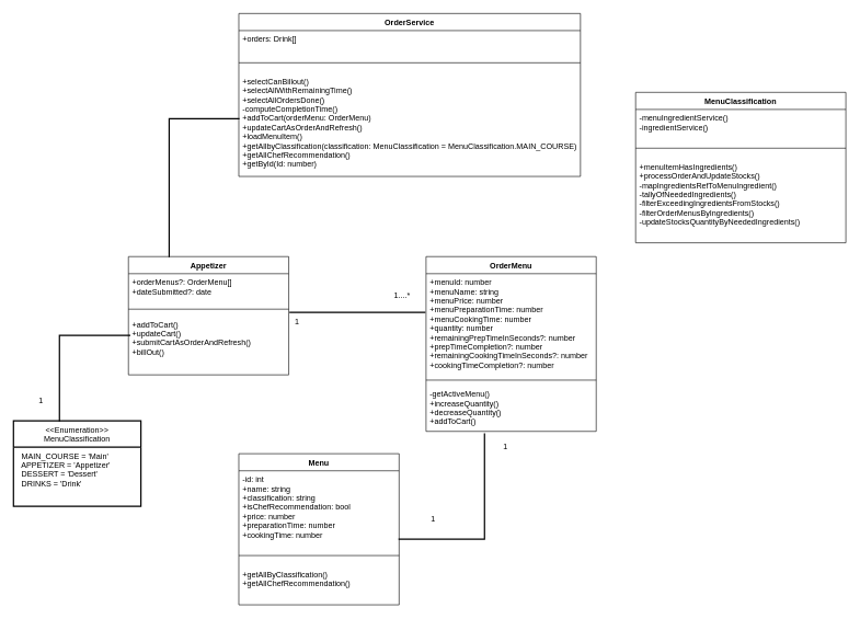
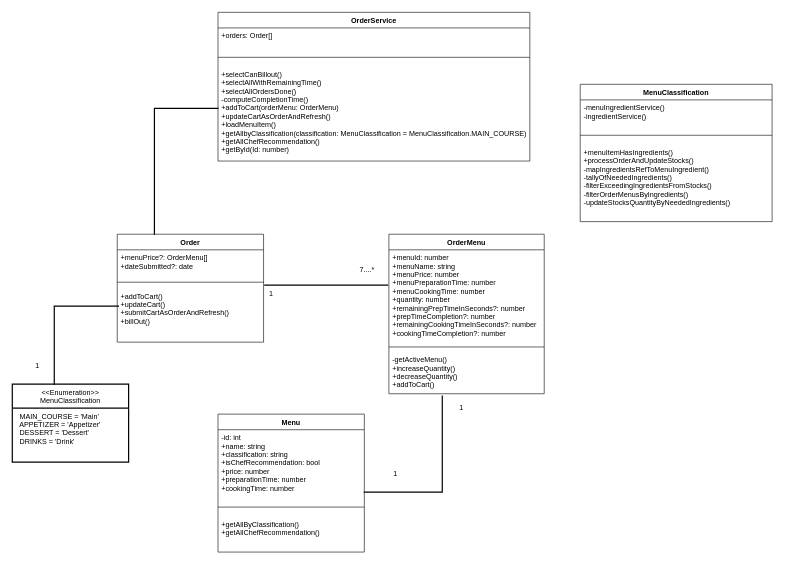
  <mxCell id="0" />
  <mxCell id="1" parent="0" />
- <mxCell id="2" value="Appetizer&#10;" style="swimlane;fontStyle=1;align=center;verticalAlign=top;childLayout=stackLayout;horizontal=1;startSize=26;horizontalStack=0;resizeParent=1;resizeParentMax=0;resizeLast=0;collapsible=1;marginBottom=0;" parent="1" vertex="1"><mxGeometry x="195" y="390" width="244" height="180" as="geometry" /></mxCell>
- <mxCell id="3" value="+orderMenus?: OrderMenu[]&#10;+dateSubmitted?: date" style="text;strokeColor=none;fillColor=none;align=left;verticalAlign=top;spacingLeft=4;spacingRight=4;overflow=hidden;rotatable=0;points=[[0,0.5],[1,0.5]];portConstraint=eastwest;" parent="2" vertex="1"><mxGeometry y="26" width="244" height="44" as="geometry" /></mxCell>
+ <mxCell id="2" value="Order&#10;" style="swimlane;fontStyle=1;align=center;verticalAlign=top;childLayout=stackLayout;horizontal=1;startSize=26;horizontalStack=0;resizeParent=1;resizeParentMax=0;resizeLast=0;collapsible=1;marginBottom=0;" parent="1" vertex="1"><mxGeometry x="195" y="390" width="244" height="180" as="geometry" /></mxCell>
+ <mxCell id="3" value="+menuPrice?: OrderMenu[]&#10;+dateSubmitted?: date" style="text;strokeColor=none;fillColor=none;align=left;verticalAlign=top;spacingLeft=4;spacingRight=4;overflow=hidden;rotatable=0;points=[[0,0.5],[1,0.5]];portConstraint=eastwest;" parent="2" vertex="1"><mxGeometry y="26" width="244" height="44" as="geometry" /></mxCell>
  <mxCell id="4" value="" style="line;strokeWidth=1;fillColor=none;align=left;verticalAlign=middle;spacingTop=-1;spacingLeft=3;spacingRight=3;rotatable=0;labelPosition=right;points=[];portConstraint=eastwest;" parent="2" vertex="1"><mxGeometry y="70" width="244" height="20" as="geometry" /></mxCell>
  <mxCell id="5" value="+addToCart()&#10;+updateCart()&#10;+submitCartAsOrderAndRefresh()&#10;+billOut()" style="text;strokeColor=none;fillColor=none;align=left;verticalAlign=top;spacingLeft=4;spacingRight=4;overflow=hidden;rotatable=0;points=[[0,0.5],[1,0.5]];portConstraint=eastwest;" parent="2" vertex="1"><mxGeometry y="90" width="244" height="90" as="geometry" /></mxCell>
  <mxCell id="6" value="OrderMenu" style="swimlane;fontStyle=1;align=center;verticalAlign=top;childLayout=stackLayout;horizontal=1;startSize=26;horizontalStack=0;resizeParent=1;resizeParentMax=0;resizeLast=0;collapsible=1;marginBottom=0;" parent="1" vertex="1"><mxGeometry x="648" y="390" width="259" height="266" as="geometry" /></mxCell>
  <mxCell id="7" value="+menuId: number&#10;+menuName: string&#10;+menuPrice: number&#10;+menuPreparationTime: number&#10;+menuCookingTime: number&#10;+quantity: number&#10;+remainingPrepTimeInSeconds?: number&#10;+prepTimeCompletion?: number&#10;+remainingCookingTimeInSeconds?: number&#10;+cookingTimeCompletion?: number" style="text;strokeColor=none;fillColor=none;align=left;verticalAlign=top;spacingLeft=4;spacingRight=4;overflow=hidden;rotatable=0;points=[[0,0.5],[1,0.5]];portConstraint=eastwest;" parent="6" vertex="1"><mxGeometry y="26" width="259" height="154" as="geometry" /></mxCell>
  <mxCell id="8" value="" style="line;strokeWidth=1;fillColor=none;align=left;verticalAlign=middle;spacingTop=-1;spacingLeft=3;spacingRight=3;rotatable=0;labelPosition=right;points=[];portConstraint=eastwest;" parent="6" vertex="1"><mxGeometry y="180" width="259" height="16" as="geometry" /></mxCell>
  <mxCell id="9" value="-getActiveMenu()&#10;+increaseQuantity()&#10;+decreaseQuantity()&#10;+addToCart()" style="text;strokeColor=none;fillColor=none;align=left;verticalAlign=top;spacingLeft=4;spacingRight=4;overflow=hidden;rotatable=0;points=[[0,0.5],[1,0.5]];portConstraint=eastwest;" parent="6" vertex="1"><mxGeometry y="196" width="259" height="70" as="geometry" /></mxCell>
  <mxCell id="10" value="Menu" style="swimlane;fontStyle=1;align=center;verticalAlign=top;childLayout=stackLayout;horizontal=1;startSize=26;horizontalStack=0;resizeParent=1;resizeParentMax=0;resizeLast=0;collapsible=1;marginBottom=0;" parent="1" vertex="1"><mxGeometry x="363" y="690" width="244" height="230" as="geometry" /></mxCell>
  <mxCell id="11" value="-id: int&#10;+name: string&#10;+classification: string&#10;+isChefRecommendation: bool&#10;+price: number&#10;+preparationTime: number&#10;+cookingTime: number" style="text;strokeColor=none;fillColor=none;align=left;verticalAlign=top;spacingLeft=4;spacingRight=4;overflow=hidden;rotatable=0;points=[[0,0.5],[1,0.5]];portConstraint=eastwest;" parent="10" vertex="1"><mxGeometry y="26" width="244" height="114" as="geometry" /></mxCell>
  <mxCell id="12" value="" style="line;strokeWidth=1;fillColor=none;align=left;verticalAlign=middle;spacingTop=-1;spacingLeft=3;spacingRight=3;rotatable=0;labelPosition=right;points=[];portConstraint=eastwest;" parent="10" vertex="1"><mxGeometry y="140" width="244" height="30" as="geometry" /></mxCell>
  <mxCell id="13" value="+getAllByClassification()&#10;+getAllChefRecommendation()&#10;" style="text;strokeColor=none;fillColor=none;align=left;verticalAlign=top;spacingLeft=4;spacingRight=4;overflow=hidden;rotatable=0;points=[[0,0.5],[1,0.5]];portConstraint=eastwest;" parent="10" vertex="1"><mxGeometry y="170" width="244" height="60" as="geometry" /></mxCell>
  <mxCell id="14" value="" style="line;strokeWidth=2;html=1;" parent="1" vertex="1"><mxGeometry x="440" y="470" width="207" height="10" as="geometry" /></mxCell>
  <mxCell id="15" value="" style="shape=partialRectangle;whiteSpace=wrap;html=1;bottom=0;right=0;fillColor=none;direction=west;strokeWidth=2;" parent="1" vertex="1"><mxGeometry y="660" width="130" height="160" as="geometry" x="607" /></mxCell>
  <mxCell id="16" value="1" style="text;html=1;strokeColor=none;fillColor=none;align=center;verticalAlign=middle;whiteSpace=wrap;rounded=0;" parent="1" vertex="1"><mxGeometry x="440" y="480" width="24" height="20" as="geometry" /></mxCell>
- <mxCell id="17" value="1....*" style="text;html=1;strokeColor=none;fillColor=none;align=center;verticalAlign=middle;whiteSpace=wrap;rounded=0;" parent="1" vertex="1"><mxGeometry x="600" y="440" width="24" height="20" as="geometry" /></mxCell>
+ <mxCell id="17" value="7....*" style="text;html=1;strokeColor=none;fillColor=none;align=center;verticalAlign=middle;whiteSpace=wrap;rounded=0;" parent="1" vertex="1"><mxGeometry x="600" y="440" width="24" height="20" as="geometry" /></mxCell>
  <mxCell id="18" value="1" style="text;html=1;strokeColor=none;fillColor=none;align=center;verticalAlign=middle;whiteSpace=wrap;rounded=0;" parent="1" vertex="1"><mxGeometry x="757" y="670" width="24" height="20" as="geometry" /></mxCell>
  <mxCell id="19" value="1" style="text;html=1;strokeColor=none;fillColor=none;align=center;verticalAlign=middle;whiteSpace=wrap;rounded=0;" parent="1" vertex="1"><mxGeometry x="647" y="780" width="24" height="20" as="geometry" /></mxCell>
  <mxCell id="20" value="" style="shape=partialRectangle;whiteSpace=wrap;html=1;bottom=0;right=0;fillColor=none;strokeWidth=2;" parent="1" vertex="1"><mxGeometry x="90" y="510" width="107" height="130" as="geometry" /></mxCell>
  <mxCell id="21" value="&lt;&lt;Enumeration&gt;&gt;&#10;MenuClassification" style="swimlane;fontStyle=0;childLayout=stackLayout;horizontal=1;startSize=40;fillColor=none;horizontalStack=0;resizeParent=1;resizeParentMax=0;resizeLast=0;collapsible=1;marginBottom=0;strokeWidth=2;" parent="1" vertex="1"><mxGeometry x="20" y="640" width="194" height="130" as="geometry" /></mxCell>
  <mxCell id="22" value="  MAIN_COURSE = 'Main'&#10;  APPETIZER = 'Appetizer'&#10;  DESSERT = 'Dessert'&#10;  DRINKS = 'Drink'" style="text;strokeColor=none;fillColor=none;align=left;verticalAlign=top;spacingLeft=4;spacingRight=4;overflow=hidden;rotatable=0;points=[[0,0.5],[1,0.5]];portConstraint=eastwest;" parent="21" vertex="1"><mxGeometry y="40" width="194" height="90" as="geometry" /></mxCell>
  <mxCell id="23" value="1" style="text;html=1;strokeColor=none;fillColor=none;align=center;verticalAlign=middle;whiteSpace=wrap;rounded=0;" parent="1" vertex="1"><mxGeometry x="50" y="600" width="24" height="20" as="geometry" /></mxCell>
  <mxCell id="24" value="MenuClassification" style="swimlane;fontStyle=1;align=center;verticalAlign=top;childLayout=stackLayout;horizontal=1;startSize=26;horizontalStack=0;resizeParent=1;resizeParentMax=0;resizeLast=0;collapsible=1;marginBottom=0;" vertex="1" parent="1"><mxGeometry x="967" y="140" width="320" height="229" as="geometry" /></mxCell>
  <mxCell id="25" value="-menuIngredientService()&#10;-ingredientService()" style="text;strokeColor=none;fillColor=none;align=left;verticalAlign=top;spacingLeft=4;spacingRight=4;overflow=hidden;rotatable=0;points=[[0,0.5],[1,0.5]];portConstraint=eastwest;" vertex="1" parent="24"><mxGeometry y="26" width="320" height="44" as="geometry" /></mxCell>
  <mxCell id="26" value="" style="line;strokeWidth=1;fillColor=none;align=left;verticalAlign=middle;spacingTop=-1;spacingLeft=3;spacingRight=3;rotatable=0;labelPosition=right;points=[];portConstraint=eastwest;" vertex="1" parent="24"><mxGeometry y="70" width="320" height="30" as="geometry" /></mxCell>
  <mxCell id="27" value="+menuItemHasIngredients()&#10;+processOrderAndUpdateStocks()&#10;-mapIngredientsRefToMenuIngredient()&#10;-tallyOfNeededIngredients()&#10;-filterExceedingIngredientsFromStocks()&#10;-filterOrderMenusByIngredients()&#10;-updateStocksQuantityByNeededIngredients()&#10;&#10;" style="text;strokeColor=none;fillColor=none;align=left;verticalAlign=top;spacingLeft=4;spacingRight=4;overflow=hidden;rotatable=0;points=[[0,0.5],[1,0.5]];portConstraint=eastwest;" vertex="1" parent="24"><mxGeometry y="100" width="320" height="129" as="geometry" /></mxCell>
  <mxCell id="28" value="OrderService" style="swimlane;fontStyle=1;align=center;verticalAlign=top;childLayout=stackLayout;horizontal=1;startSize=26;horizontalStack=0;resizeParent=1;resizeParentMax=0;resizeLast=0;collapsible=1;marginBottom=0;" vertex="1" parent="1"><mxGeometry x="363" y="20" width="520" height="248" as="geometry" /></mxCell>
- <mxCell id="29" value="+orders: Drink[]" style="text;strokeColor=none;fillColor=none;align=left;verticalAlign=top;spacingLeft=4;spacingRight=4;overflow=hidden;rotatable=0;points=[[0,0.5],[1,0.5]];portConstraint=eastwest;" vertex="1" parent="28"><mxGeometry y="26" width="520" height="34" as="geometry" /></mxCell>
+ <mxCell id="29" value="+orders: Order[]" style="text;strokeColor=none;fillColor=none;align=left;verticalAlign=top;spacingLeft=4;spacingRight=4;overflow=hidden;rotatable=0;points=[[0,0.5],[1,0.5]];portConstraint=eastwest;" vertex="1" parent="28"><mxGeometry y="26" width="520" height="34" as="geometry" /></mxCell>
  <mxCell id="30" value="" style="line;strokeWidth=1;fillColor=none;align=left;verticalAlign=middle;spacingTop=-1;spacingLeft=3;spacingRight=3;rotatable=0;labelPosition=right;points=[];portConstraint=eastwest;" vertex="1" parent="28"><mxGeometry y="60" width="520" height="30" as="geometry" /></mxCell>
  <mxCell id="31" value="+selectCanBillout()&#10;+selectAllWithRemainingTime()&#10;+selectAllOrdersDone()&#10;-computeCompletionTime()&#10;+addToCart(orderMenu: OrderMenu)&#10;+updateCartAsOrderAndRefresh()&#10;+loadMenuItem()&#10;+getAllbyClassification(classification: MenuClassification = MenuClassification.MAIN_COURSE)&#10;+getAllChefRecommendation()&#10;+getById(Id: number)" style="text;strokeColor=none;fillColor=none;align=left;verticalAlign=top;spacingLeft=4;spacingRight=4;overflow=hidden;rotatable=0;points=[[0,0.5],[1,0.5]];portConstraint=eastwest;" vertex="1" parent="28"><mxGeometry y="90" width="520" height="158" as="geometry" /></mxCell>
  <mxCell id="32" value="" style="shape=partialRectangle;whiteSpace=wrap;html=1;bottom=0;right=0;fillColor=none;strokeWidth=2;" vertex="1" parent="1"><mxGeometry x="257" y="180" width="106" height="210" as="geometry" /></mxCell>
